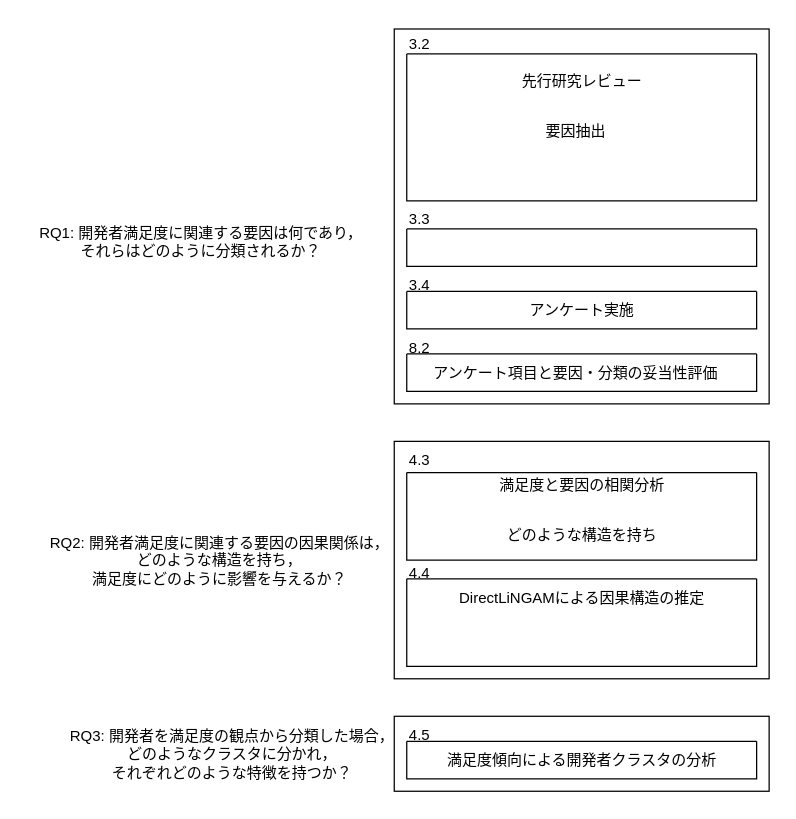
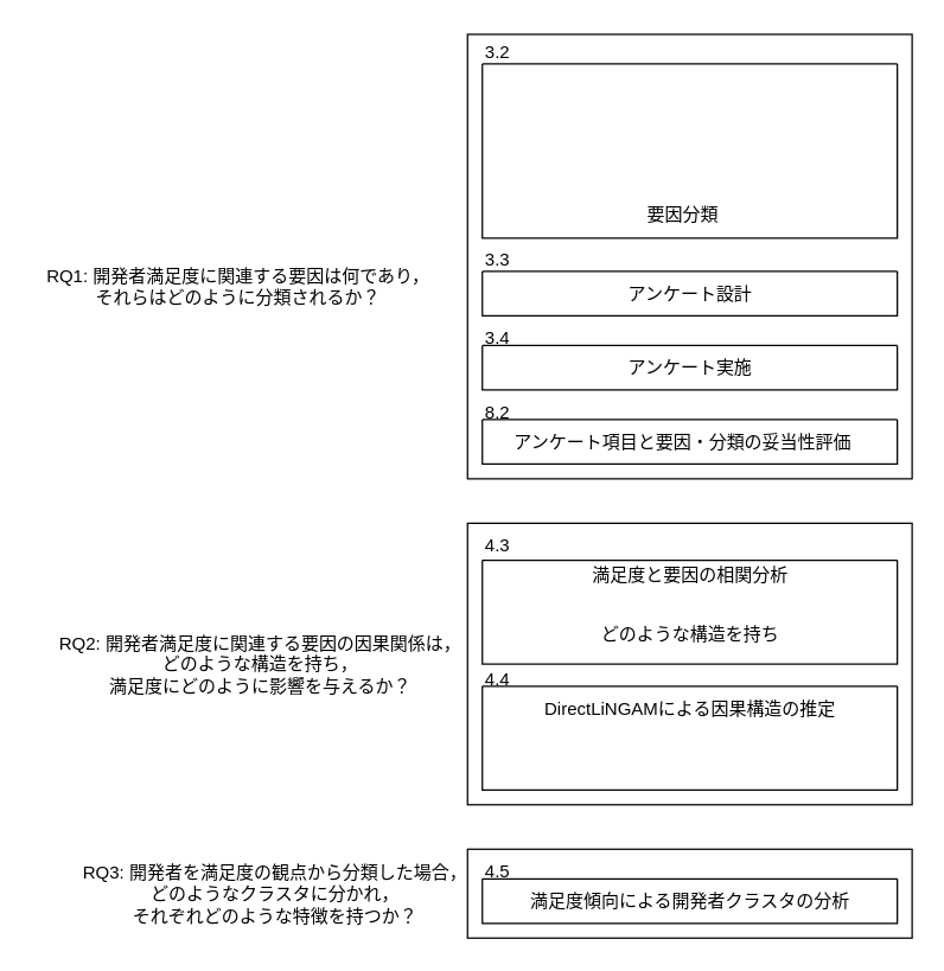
  <mxCell id="0" />
  <mxCell id="1" parent="0" />
  <mxCell id="2" value="" style="rounded=0;whiteSpace=wrap;html=1;" vertex="1" parent="1"><mxGeometry x="315" y="572.5" width="300" height="60" as="geometry" /></mxCell>
  <mxCell id="3" value="" style="rounded=0;whiteSpace=wrap;html=1;" vertex="1" parent="1"><mxGeometry x="315" y="352.5" width="300" height="190" as="geometry" /></mxCell>
  <mxCell id="4" value="" style="rounded=0;whiteSpace=wrap;html=1;" vertex="1" parent="1"><mxGeometry x="315" y="22.5" width="300" height="300" as="geometry" /></mxCell>
- <mxCell id="5" value="先行研究レビュー" style="text;html=1;align=center;verticalAlign=middle;resizable=0;points=[];autosize=1;strokeColor=none;fillColor=none;" vertex="1" parent="1"><mxGeometry x="405" y="50" width="120" height="30" as="geometry" /></mxCell>
- <mxCell id="6" value="要因抽出" style="text;html=1;align=center;verticalAlign=middle;resizable=0;points=[];autosize=1;strokeColor=none;fillColor=none;" vertex="1" parent="1"><mxGeometry x="425" y="90" width="70" height="30" as="geometry" /></mxCell>
+ <mxCell id="7" value="要因分類" style="text;html=1;align=center;verticalAlign=middle;resizable=0;points=[];autosize=1;strokeColor=none;fillColor=none;" vertex="1" parent="1"><mxGeometry x="425" y="130" width="70" height="30" as="geometry" /></mxCell>
+ <mxCell id="8" value="アンケート設計" style="text;html=1;align=center;verticalAlign=middle;resizable=0;points=[];autosize=1;strokeColor=none;fillColor=none;" vertex="1" parent="1"><mxGeometry x="410" y="182.5" width="110" height="30" as="geometry" /></mxCell>
  <mxCell id="9" value="アンケート実施" style="text;html=1;align=center;verticalAlign=middle;resizable=0;points=[];autosize=1;strokeColor=none;fillColor=none;" vertex="1" parent="1"><mxGeometry x="410" y="232.5" width="110" height="30" as="geometry" /></mxCell>
  <mxCell id="10" value="アンケート項目と要因・分類の妥当性評価" style="text;html=1;align=center;verticalAlign=middle;resizable=0;points=[];autosize=1;strokeColor=none;fillColor=none;" vertex="1" parent="1"><mxGeometry x="335" y="282.5" width="250" height="30" as="geometry" /></mxCell>
  <mxCell id="11" value="満足度と要因の相関分析" style="text;html=1;align=center;verticalAlign=middle;resizable=0;points=[];autosize=1;strokeColor=none;fillColor=none;" vertex="1" parent="1"><mxGeometry x="385" y="372.5" width="160" height="30" as="geometry" /></mxCell>
  <mxCell id="12" value="どのような構造を持ち" style="text;html=1;align=center;verticalAlign=middle;resizable=0;points=[];autosize=1;strokeColor=none;fillColor=none;" vertex="1" parent="1"><mxGeometry x="400" y="412.5" width="130" height="30" as="geometry" /></mxCell>
  <mxCell id="13" value="" style="swimlane;startSize=0;" vertex="1" parent="1"><mxGeometry x="325" y="42.5" width="280" height="117.5" as="geometry" /></mxCell>
  <mxCell id="14" value="" style="swimlane;startSize=0;" vertex="1" parent="1"><mxGeometry x="325" y="182.5" width="280" height="30" as="geometry" /></mxCell>
  <mxCell id="15" value="" style="swimlane;startSize=0;" vertex="1" parent="1"><mxGeometry x="325" y="232.5" width="280" height="30" as="geometry" /></mxCell>
  <mxCell id="16" value="" style="swimlane;startSize=0;" vertex="1" parent="1"><mxGeometry x="325" y="282.5" width="280" height="30" as="geometry" /></mxCell>
  <mxCell id="17" value="" style="swimlane;startSize=0;" vertex="1" parent="1"><mxGeometry x="325" y="377.5" width="280" height="70" as="geometry" /></mxCell>
  <mxCell id="18" value="" style="swimlane;startSize=0;" vertex="1" parent="1"><mxGeometry x="325" y="462.5" width="280" height="70" as="geometry" /></mxCell>
  <mxCell id="19" value="DirectLiNGAMによる因果構造の推定" style="text;html=1;align=center;verticalAlign=middle;resizable=0;points=[];autosize=1;strokeColor=none;fillColor=none;" vertex="1" parent="18"><mxGeometry x="30" width="220" height="30" as="geometry" /></mxCell>
  <mxCell id="20" value="" style="swimlane;startSize=0;" vertex="1" parent="1"><mxGeometry x="325" y="592.5" width="280" height="30" as="geometry" /></mxCell>
  <mxCell id="21" value="満足度傾向による開発者クラスタの分析" style="text;html=1;align=center;verticalAlign=middle;resizable=0;points=[];autosize=1;strokeColor=none;fillColor=none;" vertex="1" parent="20"><mxGeometry x="20" width="240" height="30" as="geometry" /></mxCell>
  <mxCell id="22" value="4.5" style="text;html=1;align=center;verticalAlign=middle;resizable=0;points=[];autosize=1;strokeColor=none;fillColor=none;" vertex="1" parent="1"><mxGeometry x="315" y="572.5" width="40" height="30" as="geometry" /></mxCell>
  <mxCell id="23" value="4.4" style="text;html=1;align=center;verticalAlign=middle;resizable=0;points=[];autosize=1;strokeColor=none;fillColor=none;" vertex="1" parent="1"><mxGeometry x="315" y="442.5" width="40" height="30" as="geometry" /></mxCell>
  <mxCell id="24" value="4.3" style="text;html=1;align=center;verticalAlign=middle;resizable=0;points=[];autosize=1;strokeColor=none;fillColor=none;" vertex="1" parent="1"><mxGeometry x="315" y="352.5" width="40" height="30" as="geometry" /></mxCell>
  <mxCell id="25" value="8.2" style="text;html=1;align=center;verticalAlign=middle;resizable=0;points=[];autosize=1;strokeColor=none;fillColor=none;" vertex="1" parent="1"><mxGeometry x="315" y="262.5" width="40" height="30" as="geometry" /></mxCell>
  <mxCell id="26" value="3.2" style="text;html=1;align=center;verticalAlign=middle;resizable=0;points=[];autosize=1;strokeColor=none;fillColor=none;" vertex="1" parent="1"><mxGeometry x="315" y="20" width="40" height="30" as="geometry" /></mxCell>
  <mxCell id="27" value="3.3" style="text;html=1;align=center;verticalAlign=middle;resizable=0;points=[];autosize=1;strokeColor=none;fillColor=none;" vertex="1" parent="1"><mxGeometry x="315" y="160" width="40" height="30" as="geometry" /></mxCell>
  <mxCell id="28" value="3.4" style="text;html=1;align=center;verticalAlign=middle;resizable=0;points=[];autosize=1;strokeColor=none;fillColor=none;" vertex="1" parent="1"><mxGeometry x="315" y="212.5" width="40" height="30" as="geometry" /></mxCell>
  <mxCell id="29" value="RQ1:&amp;nbsp;開発者満足度に関連する要因は何であり，&lt;div&gt;それらはどのように分類されるか？&lt;/div&gt;" style="text;html=1;align=center;verticalAlign=middle;resizable=0;points=[];autosize=1;strokeColor=none;fillColor=none;" vertex="1" parent="1"><mxGeometry x="20" y="172.5" width="280" height="40" as="geometry" /></mxCell>
  <mxCell id="30" value="RQ2: 開発者満足度に関連する要因の因果関係は，&lt;div&gt;どのような構造を持ち，&lt;/div&gt;&lt;div&gt;満足度にどのように影響を与えるか？&lt;/div&gt;" style="text;html=1;align=center;verticalAlign=middle;resizable=0;points=[];autosize=1;strokeColor=none;fillColor=none;" vertex="1" parent="1"><mxGeometry x="30" y="417.5" width="290" height="60" as="geometry" /></mxCell>
  <mxCell id="31" value="RQ3: 開発者を満足度の観点から分類した場合，&lt;div&gt;どのようなクラスタに分かれ，&lt;/div&gt;&lt;div&gt;それぞれどのような特徴を持つか？&lt;/div&gt;" style="text;html=1;align=center;verticalAlign=middle;resizable=0;points=[];autosize=1;strokeColor=none;fillColor=none;" vertex="1" parent="1"><mxGeometry x="45" y="572.5" width="280" height="60" as="geometry" /></mxCell>
